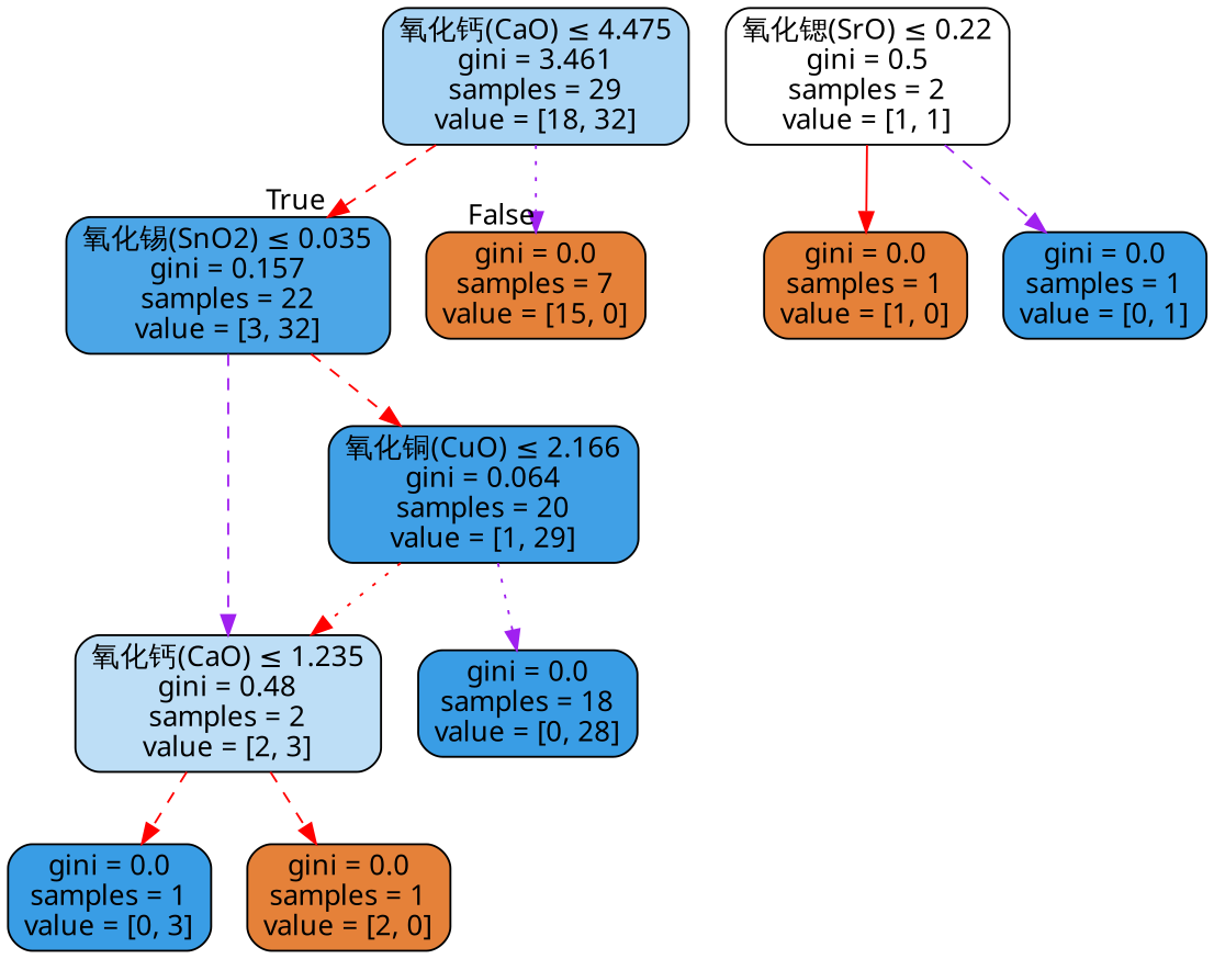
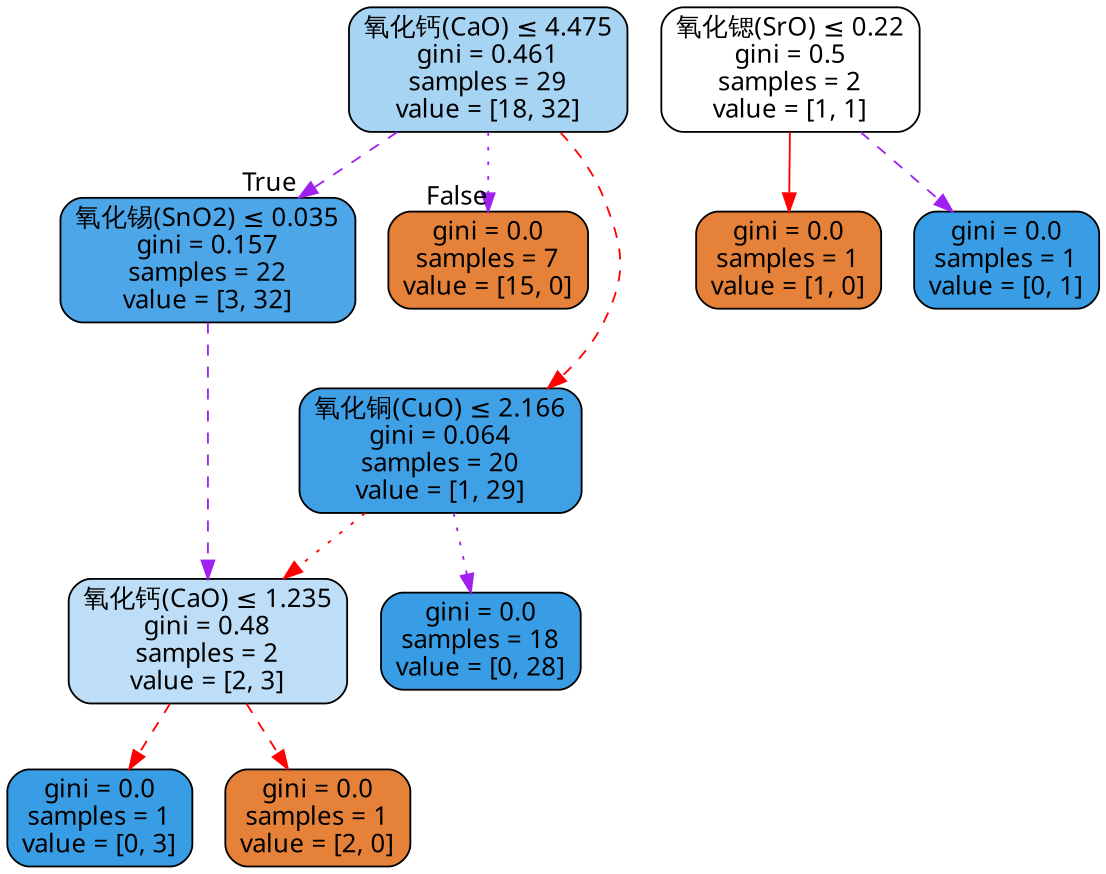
  digraph {
    node [color=black fillcolor="#e58139" fontname=DengXian shape=box style="filled, rounded"]
    edge [color=red fontname=DengXian style=dashed]
-   n1 [fillcolor="#a8d4f4" label=<氧化钙(CaO) &le; 4.475<br/>gini = 3.461<br/>samples = 29<br/>value = [18, 32]>]
+   n1 [fillcolor="#a8d4f4" label=<氧化钙(CaO) &le; 4.475<br/>gini = 0.461<br/>samples = 29<br/>value = [18, 32]>]
    n2 [fillcolor="#4ca6e7" label=<氧化锡(SnO2) &le; 0.035<br/>gini = 0.157<br/>samples = 22<br/>value = [3, 32]>]
    n3 [label=<gini = 0.0<br/>samples = 7<br/>value = [15, 0]>]
    n4 [fillcolor="#bddef6" label=<氧化钙(CaO) &le; 1.235<br/>gini = 0.48<br/>samples = 2<br/>value = [2, 3]>]
    n5 [fillcolor="#40a0e6" label=<氧化铜(CuO) &le; 2.166<br/>gini = 0.064<br/>samples = 20<br/>value = [1, 29]>]
    n6 [fillcolor="#399de5" label=<gini = 0.0<br/>samples = 1<br/>value = [0, 3]>]
    n7 [label=<gini = 0.0<br/>samples = 1<br/>value = [2, 0]>]
    n8 [fillcolor="#399de5" label=<gini = 0.0<br/>samples = 18<br/>value = [0, 28]>]
    n9 [fillcolor="#ffffff" label=<氧化锶(SrO) &le; 0.22<br/>gini = 0.5<br/>samples = 2<br/>value = [1, 1]>]
    n10 [label=<gini = 0.0<br/>samples = 1<br/>value = [1, 0]>]
    n11 [fillcolor="#399de5" label=<gini = 0.0<br/>samples = 1<br/>value = [0, 1]>]
-   n1 -> n2 [headlabel=True labelangle=45 labeldistance=2.5]
+   n1 -> n2 [color=purple headlabel=True labelangle=45 labeldistance=2.5]
    n1 -> n3 [color=purple headlabel=False labelangle=-45 labeldistance=2.5 style=dotted]
    n2 -> n4 [color=purple]
-   n2 -> n5
+   n1 -> n5
    n4 -> n6
    n4 -> n7
    n5 -> n4 [style=dotted]
    n5 -> n8 [color=purple style=dotted]
    n9 -> n10 [style=solid]
    n9 -> n11 [color=purple]
  }
